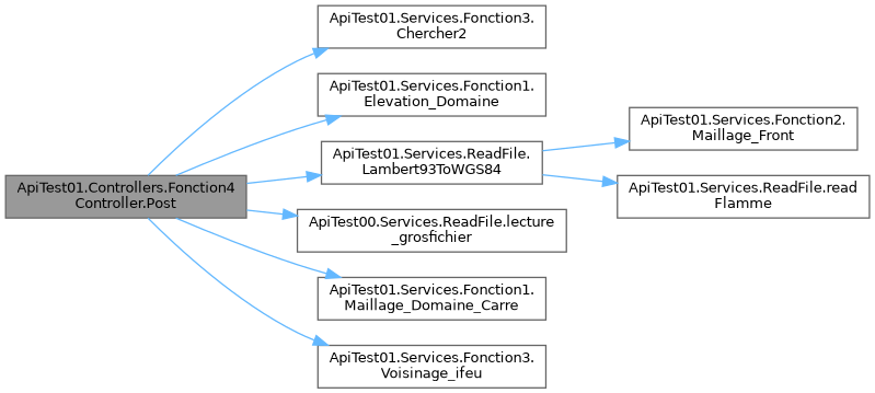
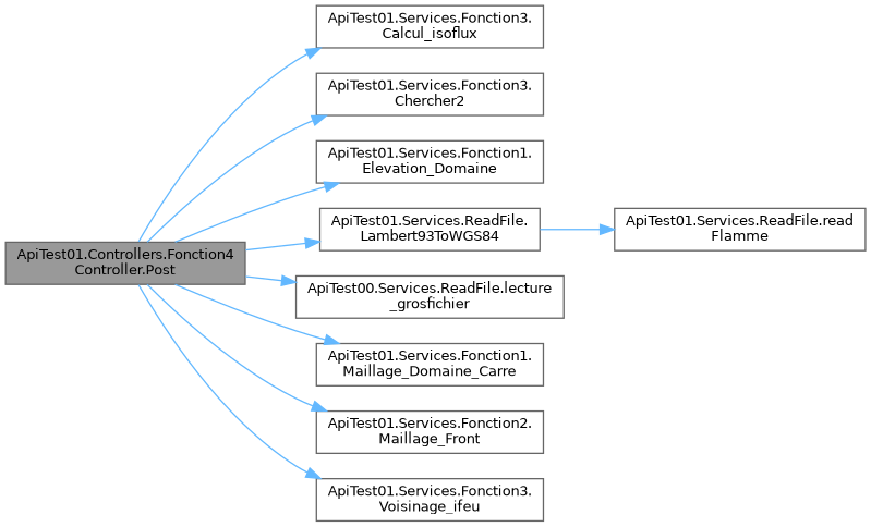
  digraph {
    rankdir=LR
    node [color=grey40 fillcolor=white fontname=Helvetica fontsize=10 shape=box style=filled]
    edge [color=steelblue1 fontname=Helvetica fontsize=10 labelfontname=Helvetica labelfontsize=10 style=solid]
    n1 [color=gray40 fillcolor=grey60 fontcolor=black height=0.2 label="ApiTest01.Controllers.Fonction4\lController.Post" width=0.4]
+   n2 [height=0.2 label="ApiTest01.Services.Fonction3.\lCalcul_isoflux" width=0.4]
    n3 [height=0.2 label="ApiTest01.Services.Fonction3.\lChercher2" width=0.4]
    n4 [height=0.2 label="ApiTest01.Services.Fonction1.\lElevation_Domaine" width=0.4]
    n5 [height=0.2 label="ApiTest01.Services.ReadFile.\lLambert93ToWGS84" width=0.4]
    n6 [height=0.2 label="ApiTest00.Services.ReadFile.lecture\l_grosfichier" width=0.4]
    n7 [height=0.2 label="ApiTest01.Services.Fonction1.\lMaillage_Domaine_Carre" width=0.4]
    n8 [height=0.2 label="ApiTest01.Services.Fonction2.\lMaillage_Front" width=0.4]
    n9 [height=0.2 label="ApiTest01.Services.Fonction3.\lVoisinage_ifeu" width=0.4]
    n10 [height=0.2 label="ApiTest01.Services.ReadFile.read\lFlamme" width=0.4]
+   n1 -> n2
    n1 -> n3
    n1 -> n4
    n1 -> n5
    n1 -> n6
    n1 -> n7
-   n5 -> n8
+   n1 -> n8
    n1 -> n9
    n5 -> n10
  }
